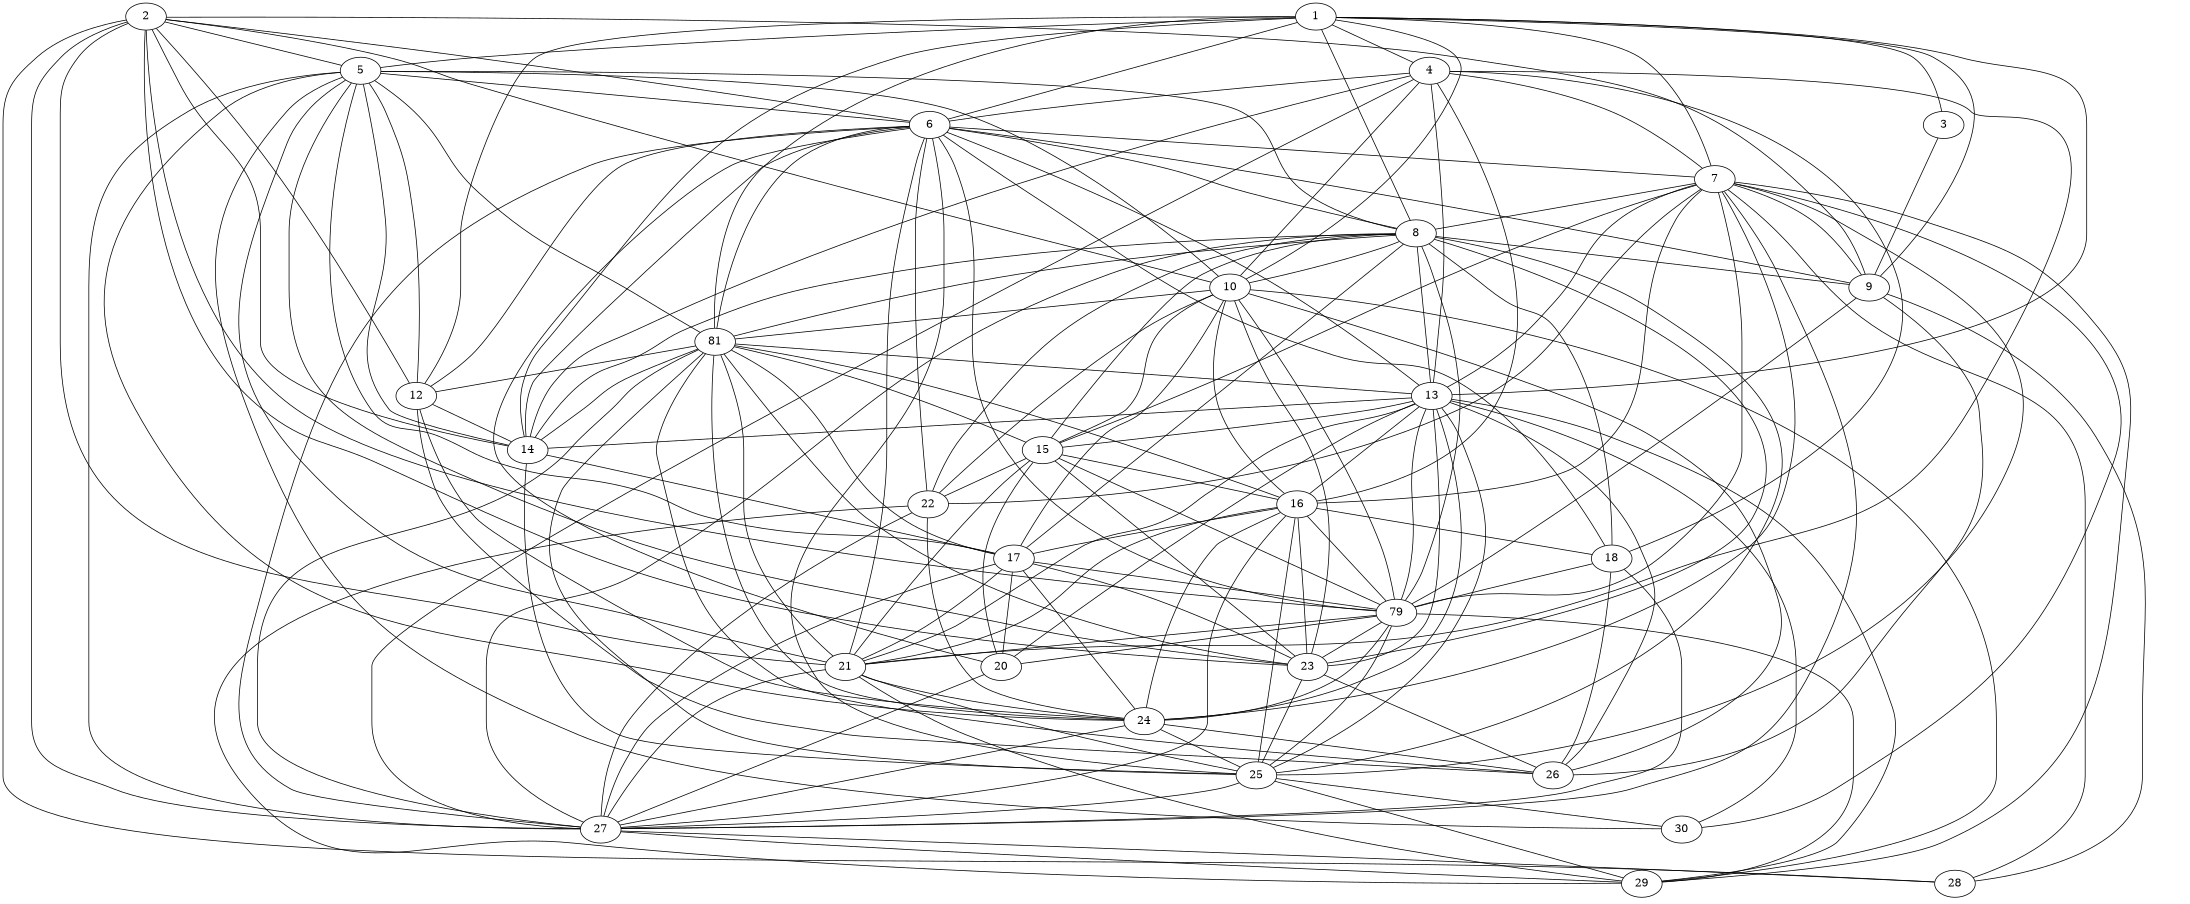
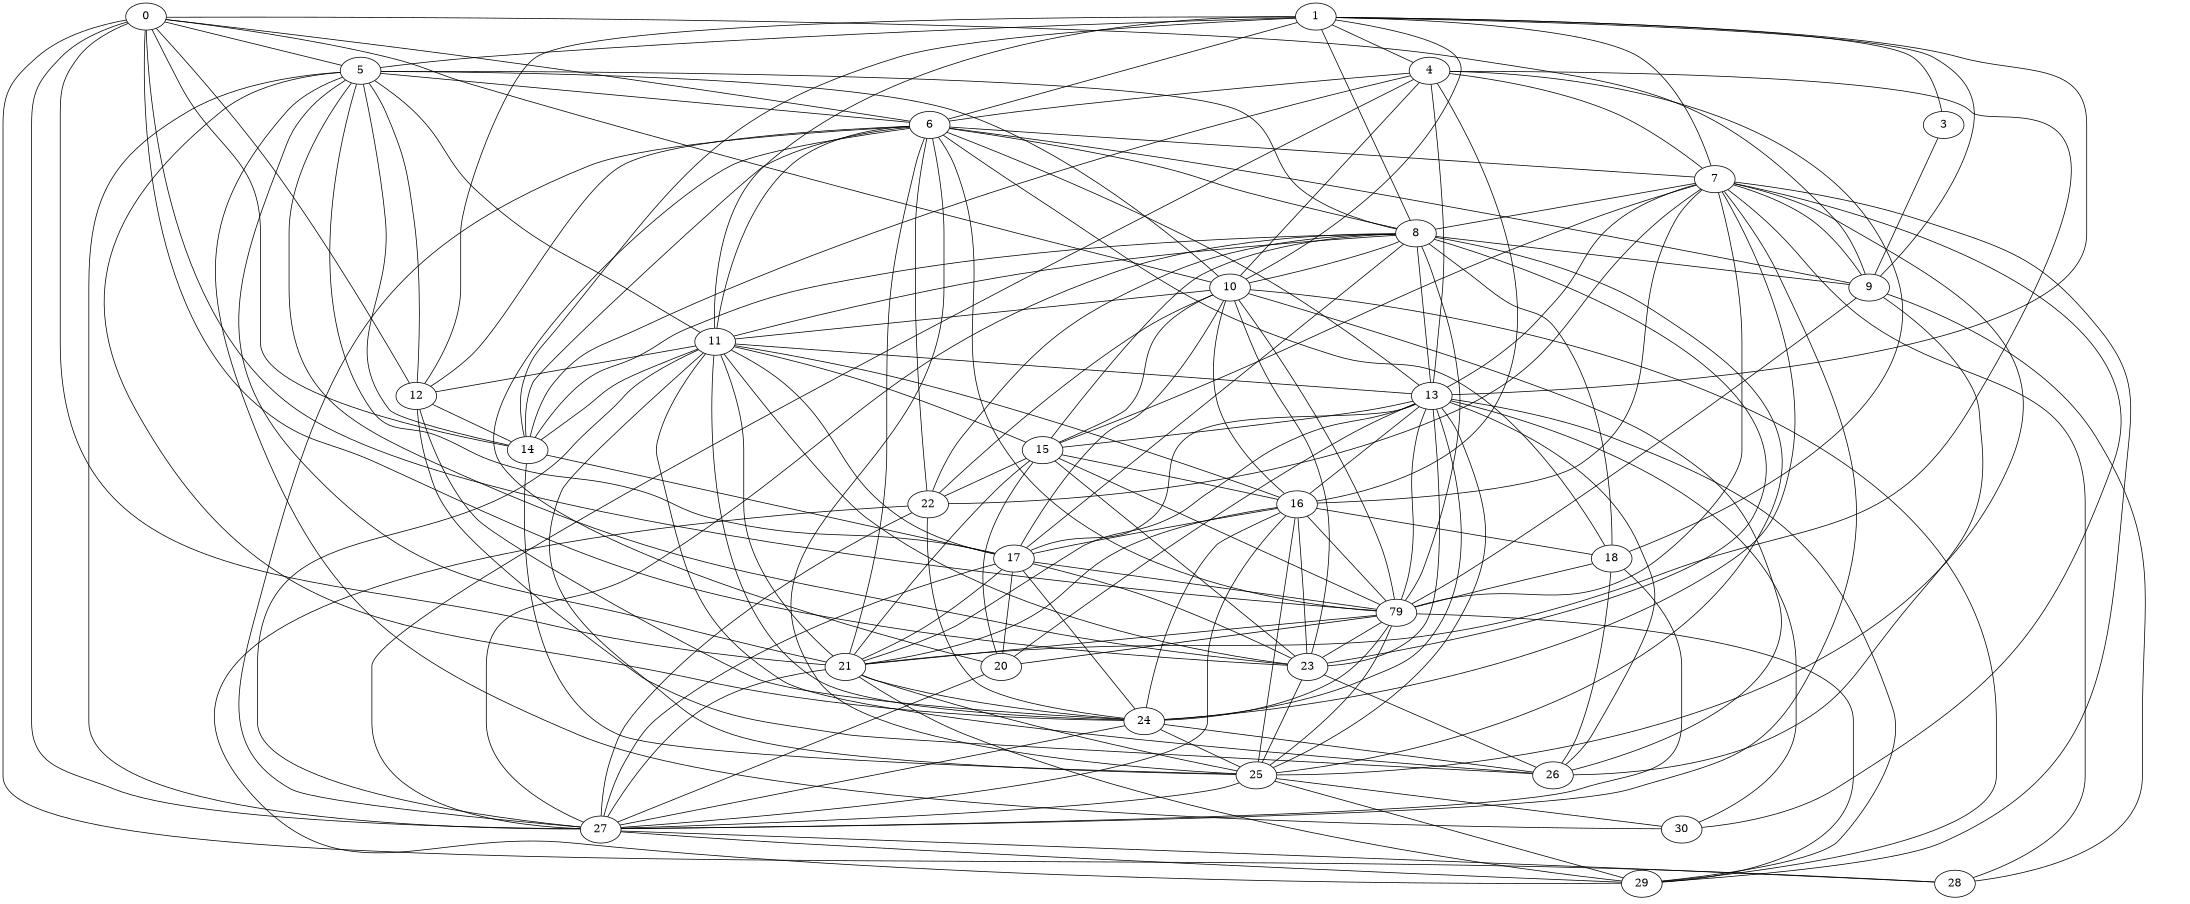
  graph {
    1
    3
    4
    5
    6
    7
    8
    9
    10
-   11 [label=81]
+   11
    12
    13
    14
-   2
+   2 [label=0]
    n15 [label=79]
    21
    23
    27
    28
    16
    18
    17
    24
    30
    20
    22
    25
    15
    29
    26
    1 -- 3
    1 -- 4
    1 -- 5
    1 -- 6
    1 -- 7
    1 -- 8
    1 -- 9
    1 -- 10
    1 -- 11
    1 -- 12
    1 -- 13
    1 -- 14
    3 -- 9
    4 -- 6
    4 -- 7
    4 -- 10
    4 -- 13
    4 -- 14
    4 -- 21
    4 -- 27
    4 -- 16
    4 -- 18
    5 -- 6
    5 -- 8
    5 -- 10
    5 -- 11
    5 -- 12
    5 -- 14
    5 -- 21
    5 -- 23
    5 -- 27
    5 -- 17
    5 -- 24
    5 -- 30
    6 -- 7
    6 -- 8
    6 -- 9
    6 -- 11
    6 -- 12
    6 -- 13
    6 -- 14
    6 -- n15
    6 -- 21
    6 -- 27
    6 -- 18
    6 -- 20
    6 -- 22
    6 -- 25
    7 -- 8
    7 -- 9
    7 -- 13
    7 -- n15
    7 -- 27
    7 -- 28
    7 -- 16
    7 -- 24
    7 -- 30
    7 -- 22
    7 -- 25
    7 -- 15
    7 -- 29
    8 -- 9
    8 -- 10
    8 -- 11
    8 -- 13
    8 -- 14
    8 -- n15
    8 -- 23
    8 -- 27
    8 -- 18
    8 -- 17
    8 -- 22
    8 -- 25
    8 -- 15
    9 -- n15
    9 -- 28
    9 -- 26
    10 -- 11
    10 -- n15
    10 -- 23
    10 -- 16
    10 -- 17
    10 -- 22
    10 -- 15
    10 -- 29
    10 -- 26
    11 -- 12
    11 -- 13
    11 -- 14
    11 -- 21
    11 -- 23
    11 -- 27
    11 -- 16
    11 -- 17
    11 -- 24
    11 -- 25
    11 -- 15
    11 -- 26
    12 -- 14
    12 -- 24
    12 -- 26
    13 -- n15
    13 -- 21
    13 -- 23
    13 -- 16
-   13 -- 14
+   13 -- 17
    13 -- 24
    13 -- 30
    13 -- 20
    13 -- 25
    13 -- 15
    13 -- 29
    13 -- 26
    14 -- 17
    14 -- 25
    2 -- 5
    2 -- 6
    2 -- 9
    2 -- 10
    2 -- 12
    2 -- 14
    2 -- n15
    2 -- 21
    2 -- 23
    2 -- 27
    2 -- 28
    n15 -- 21
    n15 -- 23
    n15 -- 24
    n15 -- 20
    n15 -- 25
    n15 -- 29
    21 -- 27
    21 -- 24
    21 -- 25
    21 -- 29
    23 -- 25
    23 -- 26
    27 -- 28
    27 -- 29
    16 -- n15
    16 -- 21
    16 -- 23
    16 -- 27
    16 -- 18
    16 -- 17
    16 -- 24
    16 -- 25
    18 -- n15
    18 -- 27
    18 -- 26
    17 -- n15
    17 -- 21
    17 -- 23
    17 -- 27
    17 -- 24
    17 -- 20
    24 -- 27
    24 -- 25
    24 -- 26
    20 -- 27
    22 -- 27
    22 -- 24
    22 -- 29
    25 -- 27
    25 -- 30
    25 -- 29
    15 -- n15
    15 -- 21
    15 -- 23
    15 -- 16
    15 -- 20
    15 -- 22
  }
